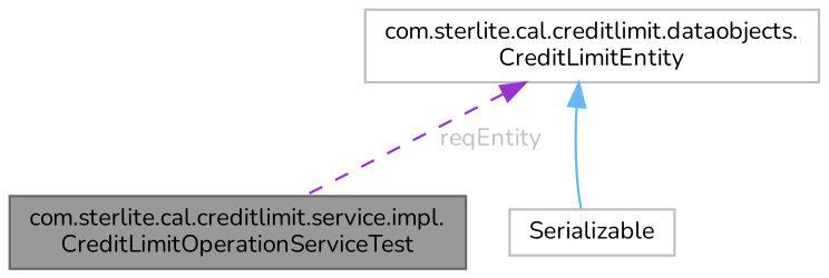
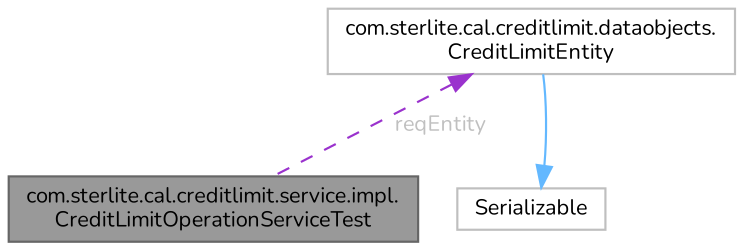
  digraph {
    fontname=Nunito
    node [color=grey75 fillcolor=white fontname=Nunito fontsize=10 shape=box style=filled]
    edge [dir=back fontname=Nunito fontsize=10 labelfontname=Helvetica labelfontsize=10]
    n1 [color=gray40 fillcolor=grey60 fontcolor=black height=0.2 label="com.sterlite.cal.creditlimit.service.impl.\lCreditLimitOperationServiceTest" width=0.4]
    n2 [height=0.2 label="com.sterlite.cal.creditlimit.dataobjects.\lCreditLimitEntity" width=0.4]
    n3 [height=0.2 label=Serializable width=0.4]
    n2 -> n1 [color=darkorchid3 fontcolor=grey label=" reqEntity" style=dashed]
-   n2 -> n3 [color=steelblue1 style=solid]
+   n3 -> n2 [color=steelblue1 style=solid]
  }
